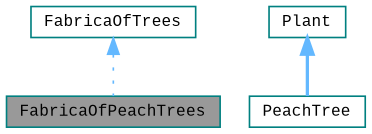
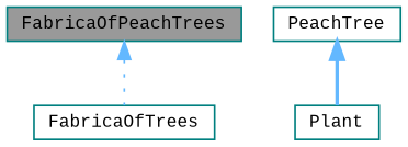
  digraph {
    fontname="Liberation Mono"
    node [color=teal fillcolor=white fontname="Liberation Mono" fontsize=10 shape=box style=filled]
    edge [color=steelblue1 dir=back fontname="Liberation Mono" fontsize=10 labelfontname=Helvetica labelfontsize=10]
    n1 [fillcolor=grey60 fontcolor=black height=0.2 label=FabricaOfPeachTrees width=0.4]
    n2 [height=0.2 label=FabricaOfTrees width=0.4]
    n3 [height=0.2 label=PeachTree width=0.4]
    n4 [height=0.2 label=Plant width=0.4]
-   n2 -> n1 [style=dotted]
-   n4 -> n3 [style=bold]
+   n1 -> n2 [style=dotted]
+   n3 -> n4 [style=bold]
  }
